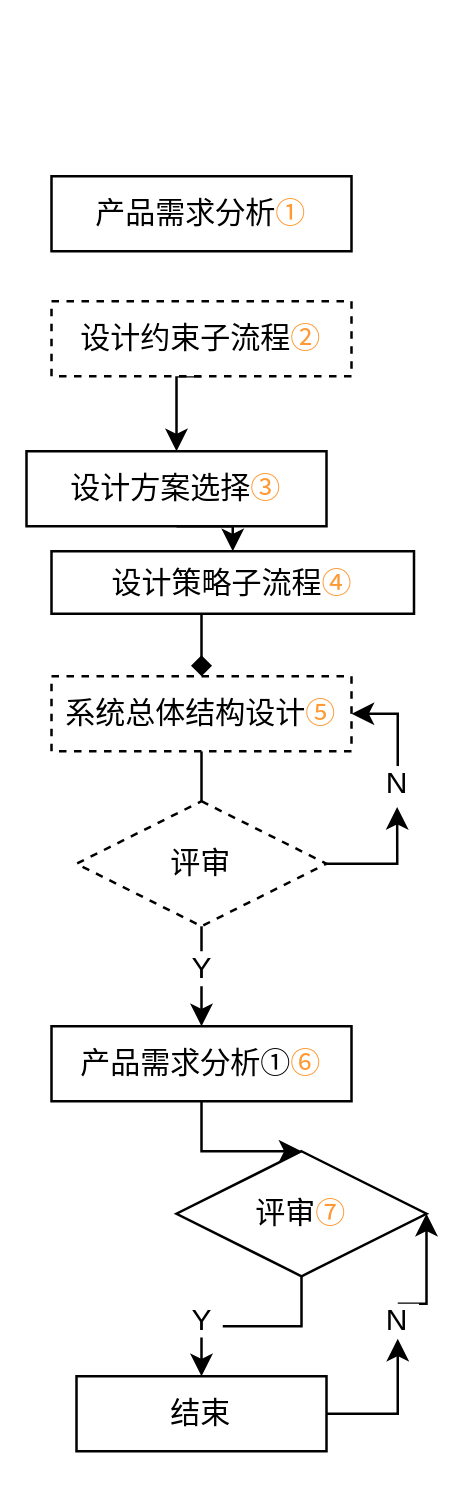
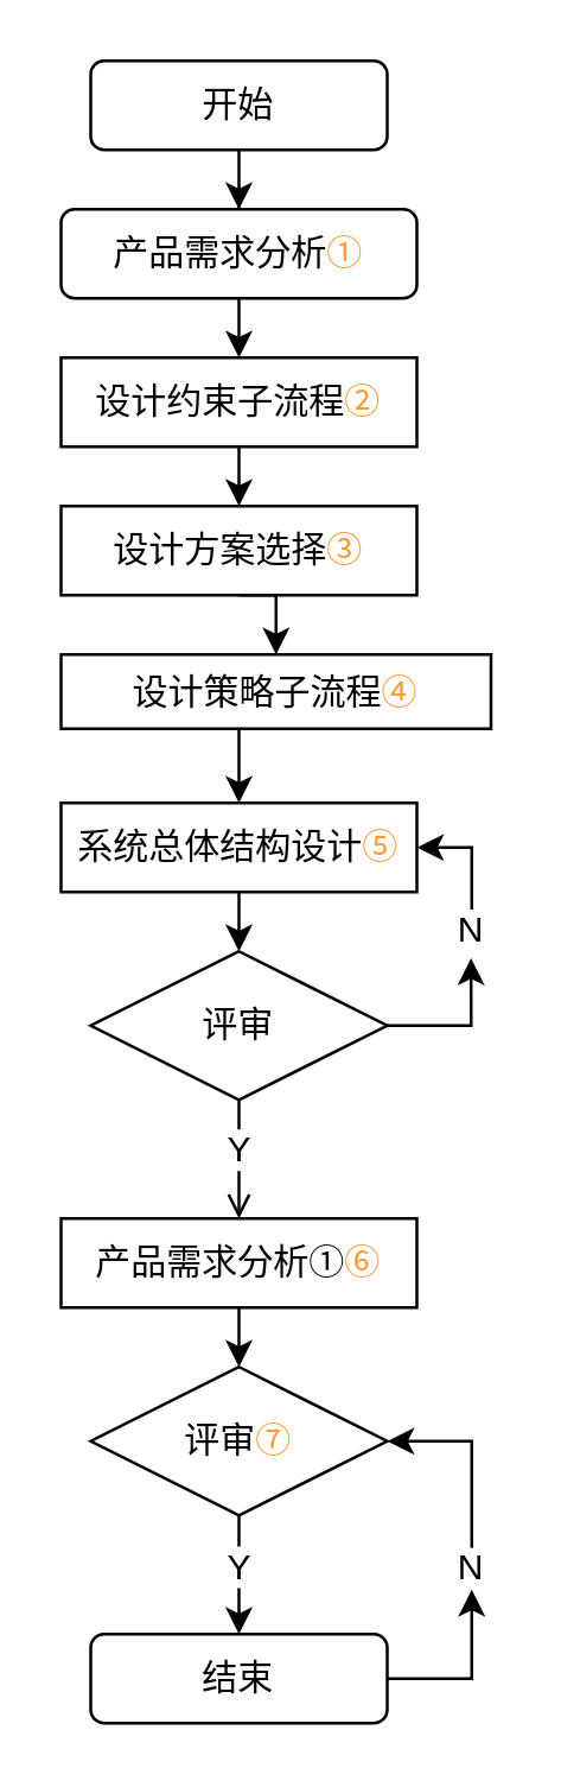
  <mxCell id="0" />
  <mxCell id="1" parent="0" />
- <mxCell id="5" value="产品需求分析&lt;font color=&quot;#ff9933&quot;&gt;①&lt;/font&gt;" style="rounded=0;whiteSpace=wrap;html=1;" vertex="1" parent="1"><mxGeometry x="20" y="70" width="120" height="30" as="geometry" /></mxCell>
+ <mxCell id="2" style="edgeStyle=orthogonalEdgeStyle;rounded=0;orthogonalLoop=1;jettySize=auto;html=1;exitX=0.5;exitY=1;exitDx=0;exitDy=0;" edge="1" parent="1" source="3" target="5"><mxGeometry relative="1" as="geometry" /></mxCell>
+ <mxCell id="3" value="开始" style="rounded=1;whiteSpace=wrap;html=1;" vertex="1" parent="1"><mxGeometry x="30" y="20" width="100" height="30" as="geometry" /></mxCell>
+ <mxCell id="4" style="edgeStyle=orthogonalEdgeStyle;rounded=0;orthogonalLoop=1;jettySize=auto;html=1;exitX=0.5;exitY=1;exitDx=0;exitDy=0;entryX=0.5;entryY=0;entryDx=0;entryDy=0;" edge="1" parent="1" source="5" target="7"><mxGeometry relative="1" as="geometry" /></mxCell>
+ <mxCell id="5" value="产品需求分析&lt;font color=&quot;#ff9933&quot;&gt;①&lt;/font&gt;" style="whiteSpace=wrap;html=1;rounded=1;" vertex="1" parent="1"><mxGeometry x="20" y="70" width="120" height="30" as="geometry" /></mxCell>
  <mxCell id="6" style="edgeStyle=orthogonalEdgeStyle;rounded=0;orthogonalLoop=1;jettySize=auto;html=1;exitX=0.5;exitY=1;exitDx=0;exitDy=0;entryX=0.5;entryY=0;entryDx=0;entryDy=0;" edge="1" parent="1" source="7" target="9"><mxGeometry relative="1" as="geometry" /></mxCell>
- <mxCell id="7" value="设计约束子流程&lt;font color=&quot;#ff9933&quot;&gt;②&lt;/font&gt;" style="rounded=0;whiteSpace=wrap;html=1;dashed=1;" vertex="1" parent="1"><mxGeometry x="20" y="120" width="120" height="30" as="geometry" /></mxCell>
+ <mxCell id="7" value="设计约束子流程&lt;font color=&quot;#ff9933&quot;&gt;②&lt;/font&gt;" style="rounded=0;whiteSpace=wrap;html=1;" vertex="1" parent="1"><mxGeometry x="20" y="120" width="120" height="30" as="geometry" /></mxCell>
  <mxCell id="8" style="edgeStyle=orthogonalEdgeStyle;rounded=0;orthogonalLoop=1;jettySize=auto;html=1;exitX=0.5;exitY=1;exitDx=0;exitDy=0;entryX=0.5;entryY=0;entryDx=0;entryDy=0;" edge="1" parent="1" source="9" target="11"><mxGeometry relative="1" as="geometry" /></mxCell>
- <mxCell id="9" value="设计方案选择&lt;font color=&quot;#ff9933&quot;&gt;③&lt;/font&gt;" style="rounded=0;whiteSpace=wrap;html=1;" vertex="1" parent="1"><mxGeometry x="10" y="180" width="120" height="30" as="geometry" /></mxCell>
- <mxCell id="10" style="edgeStyle=orthogonalEdgeStyle;rounded=0;orthogonalLoop=1;jettySize=auto;html=1;exitX=0.5;exitY=1;exitDx=0;exitDy=0;entryX=0.5;entryY=0;entryDx=0;entryDy=0;endArrow=diamond;" edge="1" parent="1" source="11" target="13"><mxGeometry relative="1" as="geometry" /></mxCell>
+ <mxCell id="9" value="设计方案选择&lt;font color=&quot;#ff9933&quot;&gt;③&lt;/font&gt;" style="rounded=0;whiteSpace=wrap;html=1;" vertex="1" parent="1"><mxGeometry x="20" y="170" width="120" height="30" as="geometry" /></mxCell>
+ <mxCell id="10" style="edgeStyle=orthogonalEdgeStyle;rounded=0;orthogonalLoop=1;jettySize=auto;html=1;exitX=0.5;exitY=1;exitDx=0;exitDy=0;entryX=0.5;entryY=0;entryDx=0;entryDy=0;" edge="1" parent="1" source="11" target="13"><mxGeometry relative="1" as="geometry" /></mxCell>
  <mxCell id="11" value="设计策略子流程&lt;font color=&quot;#ff9933&quot;&gt;④&lt;/font&gt;" style="rounded=0;whiteSpace=wrap;html=1;" vertex="1" parent="1"><mxGeometry x="20" y="220" width="145" height="25" as="geometry" /></mxCell>
- <mxCell id="12" style="edgeStyle=orthogonalEdgeStyle;rounded=0;orthogonalLoop=1;jettySize=auto;html=1;exitX=0.5;exitY=1;exitDx=0;exitDy=0;entryX=0.5;entryY=0;entryDx=0;entryDy=0;endArrow=none;" edge="1" parent="1" source="13" target="17"><mxGeometry relative="1" as="geometry" /></mxCell>
- <mxCell id="13" value="系统总体结构设计&lt;font color=&quot;#ff9933&quot;&gt;⑤&lt;/font&gt;" style="rounded=0;whiteSpace=wrap;html=1;dashed=1;" vertex="1" parent="1"><mxGeometry x="20" y="270" width="120" height="30" as="geometry" /></mxCell>
+ <mxCell id="12" style="edgeStyle=orthogonalEdgeStyle;rounded=0;orthogonalLoop=1;jettySize=auto;html=1;exitX=0.5;exitY=1;exitDx=0;exitDy=0;entryX=0.5;entryY=0;entryDx=0;entryDy=0;" edge="1" parent="1" source="13" target="17"><mxGeometry relative="1" as="geometry" /></mxCell>
+ <mxCell id="13" value="系统总体结构设计&lt;font color=&quot;#ff9933&quot;&gt;⑤&lt;/font&gt;" style="rounded=0;whiteSpace=wrap;html=1;" vertex="1" parent="1"><mxGeometry x="20" y="270" width="120" height="30" as="geometry" /></mxCell>
  <mxCell id="14" style="edgeStyle=orthogonalEdgeStyle;rounded=0;orthogonalLoop=1;jettySize=auto;html=1;exitX=0.5;exitY=1;exitDx=0;exitDy=0;entryX=0.5;entryY=0;entryDx=0;entryDy=0;" edge="1" parent="1" source="15" target="19"><mxGeometry relative="1" as="geometry" /></mxCell>
  <mxCell id="15" value="产品需求分析①&lt;font color=&quot;#ff9933&quot;&gt;⑥&lt;/font&gt;" style="rounded=0;whiteSpace=wrap;html=1;" vertex="1" parent="1"><mxGeometry x="20" y="410" width="120" height="30" as="geometry" /></mxCell>
- <mxCell id="16" style="edgeStyle=orthogonalEdgeStyle;rounded=0;orthogonalLoop=1;jettySize=auto;html=1;exitX=0.5;exitY=1;exitDx=0;exitDy=0;entryX=0.5;entryY=0;entryDx=0;entryDy=0;" edge="1" parent="1" source="17" target="15"><mxGeometry relative="1" as="geometry" /></mxCell>
- <mxCell id="17" value="评审" style="rhombus;whiteSpace=wrap;html=1;dashed=1;" vertex="1" parent="1"><mxGeometry x="30" y="320" width="100" height="50" as="geometry" /></mxCell>
+ <mxCell id="16" style="edgeStyle=orthogonalEdgeStyle;rounded=0;orthogonalLoop=1;jettySize=auto;html=1;exitX=0.5;exitY=1;exitDx=0;exitDy=0;entryX=0.5;entryY=0;entryDx=0;entryDy=0;endArrow=open;" edge="1" parent="1" source="17" target="15"><mxGeometry relative="1" as="geometry" /></mxCell>
+ <mxCell id="17" value="评审" style="rhombus;whiteSpace=wrap;html=1;" vertex="1" parent="1"><mxGeometry x="30" y="320" width="100" height="50" as="geometry" /></mxCell>
  <mxCell id="18" style="edgeStyle=orthogonalEdgeStyle;rounded=0;orthogonalLoop=1;jettySize=auto;html=1;exitX=0.5;exitY=1;exitDx=0;exitDy=0;entryX=0.5;entryY=0;entryDx=0;entryDy=0;" edge="1" parent="1" source="19" target="21"><mxGeometry relative="1" as="geometry" /></mxCell>
- <mxCell id="19" value="评审&lt;font color=&quot;#ff9933&quot;&gt;⑦&lt;/font&gt;" style="rhombus;whiteSpace=wrap;html=1;" vertex="1" parent="1"><mxGeometry x="70" y="460" width="100" height="50" as="geometry" /></mxCell>
+ <mxCell id="19" value="评审&lt;font color=&quot;#ff9933&quot;&gt;⑦&lt;/font&gt;" style="rhombus;whiteSpace=wrap;html=1;" vertex="1" parent="1"><mxGeometry x="30" y="460" width="100" height="50" as="geometry" /></mxCell>
  <mxCell id="20" style="edgeStyle=orthogonalEdgeStyle;rounded=0;orthogonalLoop=1;jettySize=auto;html=1;exitX=1;exitY=0.5;exitDx=0;exitDy=0;entryX=0.5;entryY=1;entryDx=0;entryDy=0;" edge="1" parent="1" source="21" target="27"><mxGeometry relative="1" as="geometry" /></mxCell>
- <mxCell id="21" value="结束" style="whiteSpace=wrap;html=1;rounded=0;" vertex="1" parent="1"><mxGeometry x="30" y="550" width="100" height="30" as="geometry" /></mxCell>
+ <mxCell id="21" value="结束" style="rounded=1;whiteSpace=wrap;html=1;" vertex="1" parent="1"><mxGeometry x="30" y="550" width="100" height="30" as="geometry" /></mxCell>
  <mxCell id="22" style="edgeStyle=orthogonalEdgeStyle;rounded=0;orthogonalLoop=1;jettySize=auto;html=1;exitX=0.5;exitY=0;exitDx=0;exitDy=0;entryX=1;entryY=0.5;entryDx=0;entryDy=0;" edge="1" parent="1" source="23" target="13"><mxGeometry relative="1" as="geometry"><Array as="points"><mxPoint x="158" y="285" /></Array></mxGeometry></mxCell>
  <mxCell id="23" value="N" style="whiteSpace=wrap;html=1;strokeColor=none;" vertex="1" parent="1"><mxGeometry x="150" y="306" width="17" height="14" as="geometry" /></mxCell>
  <mxCell id="24" style="edgeStyle=orthogonalEdgeStyle;rounded=0;orthogonalLoop=1;jettySize=auto;html=1;exitX=1;exitY=0.5;exitDx=0;exitDy=0;entryX=0.486;entryY=1.164;entryDx=0;entryDy=0;entryPerimeter=0;" edge="1" parent="1" source="17" target="23"><mxGeometry relative="1" as="geometry"><mxPoint x="130" y="345" as="sourcePoint" /><mxPoint x="140" y="285" as="targetPoint" /></mxGeometry></mxCell>
  <mxCell id="25" value="Y" style="whiteSpace=wrap;html=1;strokeColor=none;" vertex="1" parent="1"><mxGeometry x="71.5" y="380" width="17" height="14" as="geometry" /></mxCell>
  <mxCell id="26" style="edgeStyle=orthogonalEdgeStyle;rounded=0;orthogonalLoop=1;jettySize=auto;html=1;exitX=0.5;exitY=0;exitDx=0;exitDy=0;entryX=1;entryY=0.5;entryDx=0;entryDy=0;" edge="1" parent="1" source="27" target="19"><mxGeometry relative="1" as="geometry" /></mxCell>
  <mxCell id="27" value="N" style="whiteSpace=wrap;html=1;strokeColor=none;" vertex="1" parent="1"><mxGeometry x="150" y="521" width="17" height="14" as="geometry" /></mxCell>
  <mxCell id="28" value="Y" style="whiteSpace=wrap;html=1;strokeColor=none;" vertex="1" parent="1"><mxGeometry x="71.5" y="520.5" width="17" height="14" as="geometry" /></mxCell>
